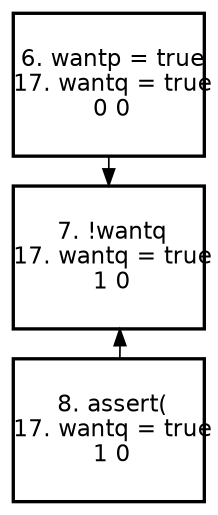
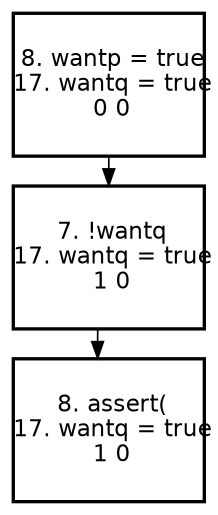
  digraph {
    ranksep=.25
    node [fixedsize=true fontname=Helvetica fontsize=14 shape=box style=bold]
-   n1 [height=1.2 label=" 6. wantp = true\n 17. wantq = true\n 0 0\n" width=1.6]
+   n1 [height=1.2 label=" 8. wantp = true\n 17. wantq = true\n 0 0\n" width=1.6]
    n2 [height=1.2 label=" 7. !wantq\n 17. wantq = true\n 1 0\n" width=1.6]
    n3 [height=1.2 label=" 8. assert(\n 17. wantq = true\n 1 0\n" width=1.6]
    n1 -> n2
-   n3 -> n2
+   n2 -> n3
  }
